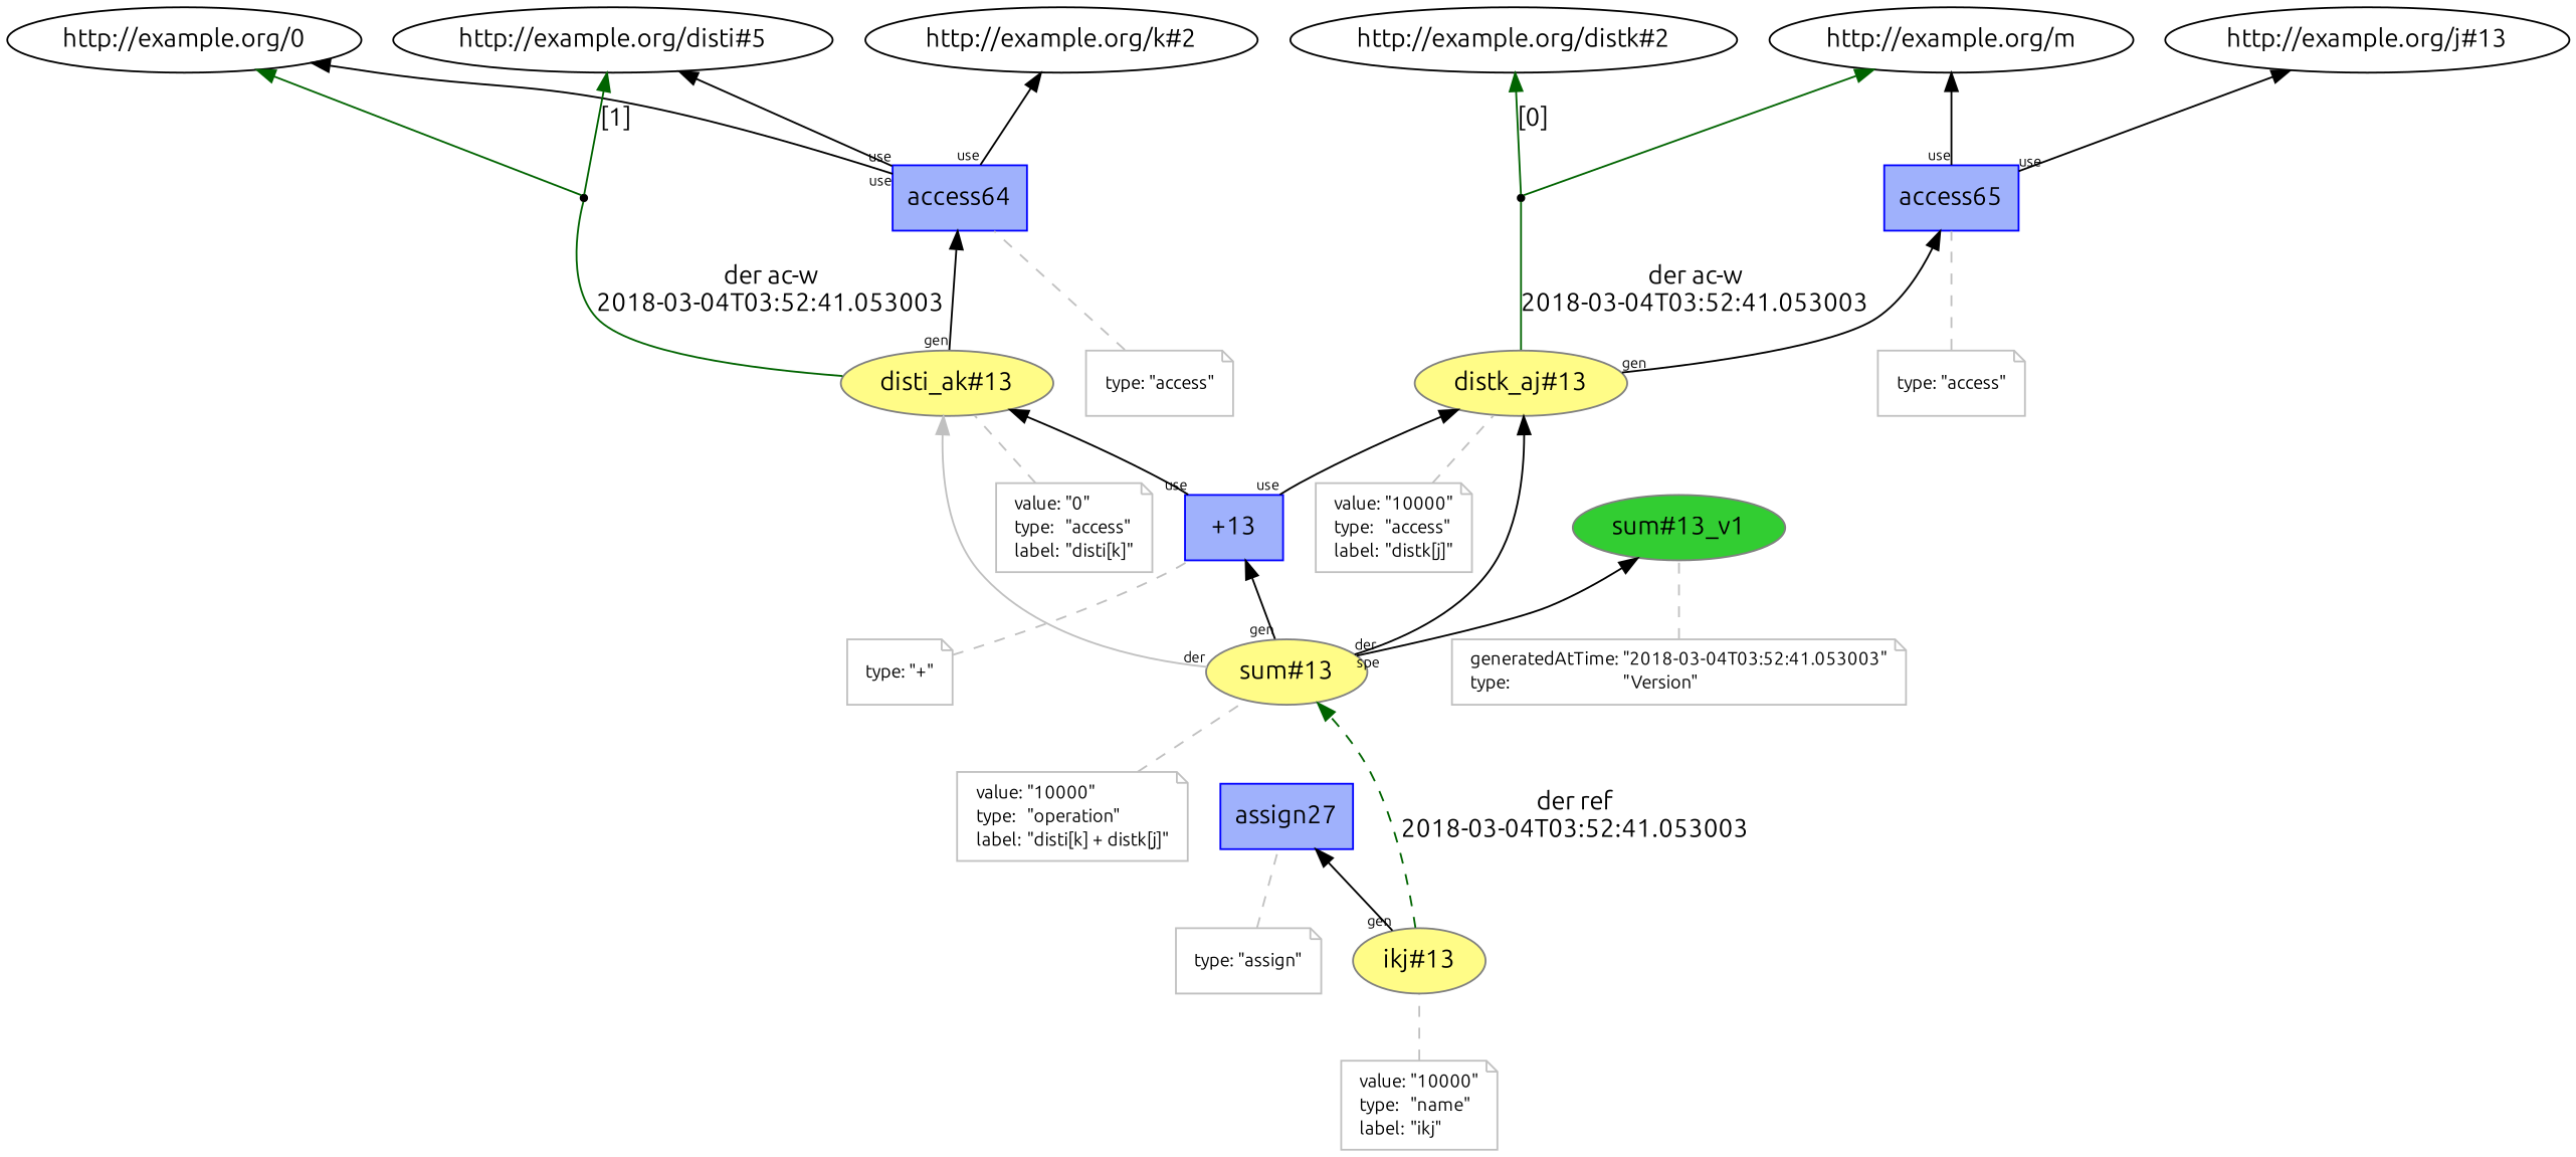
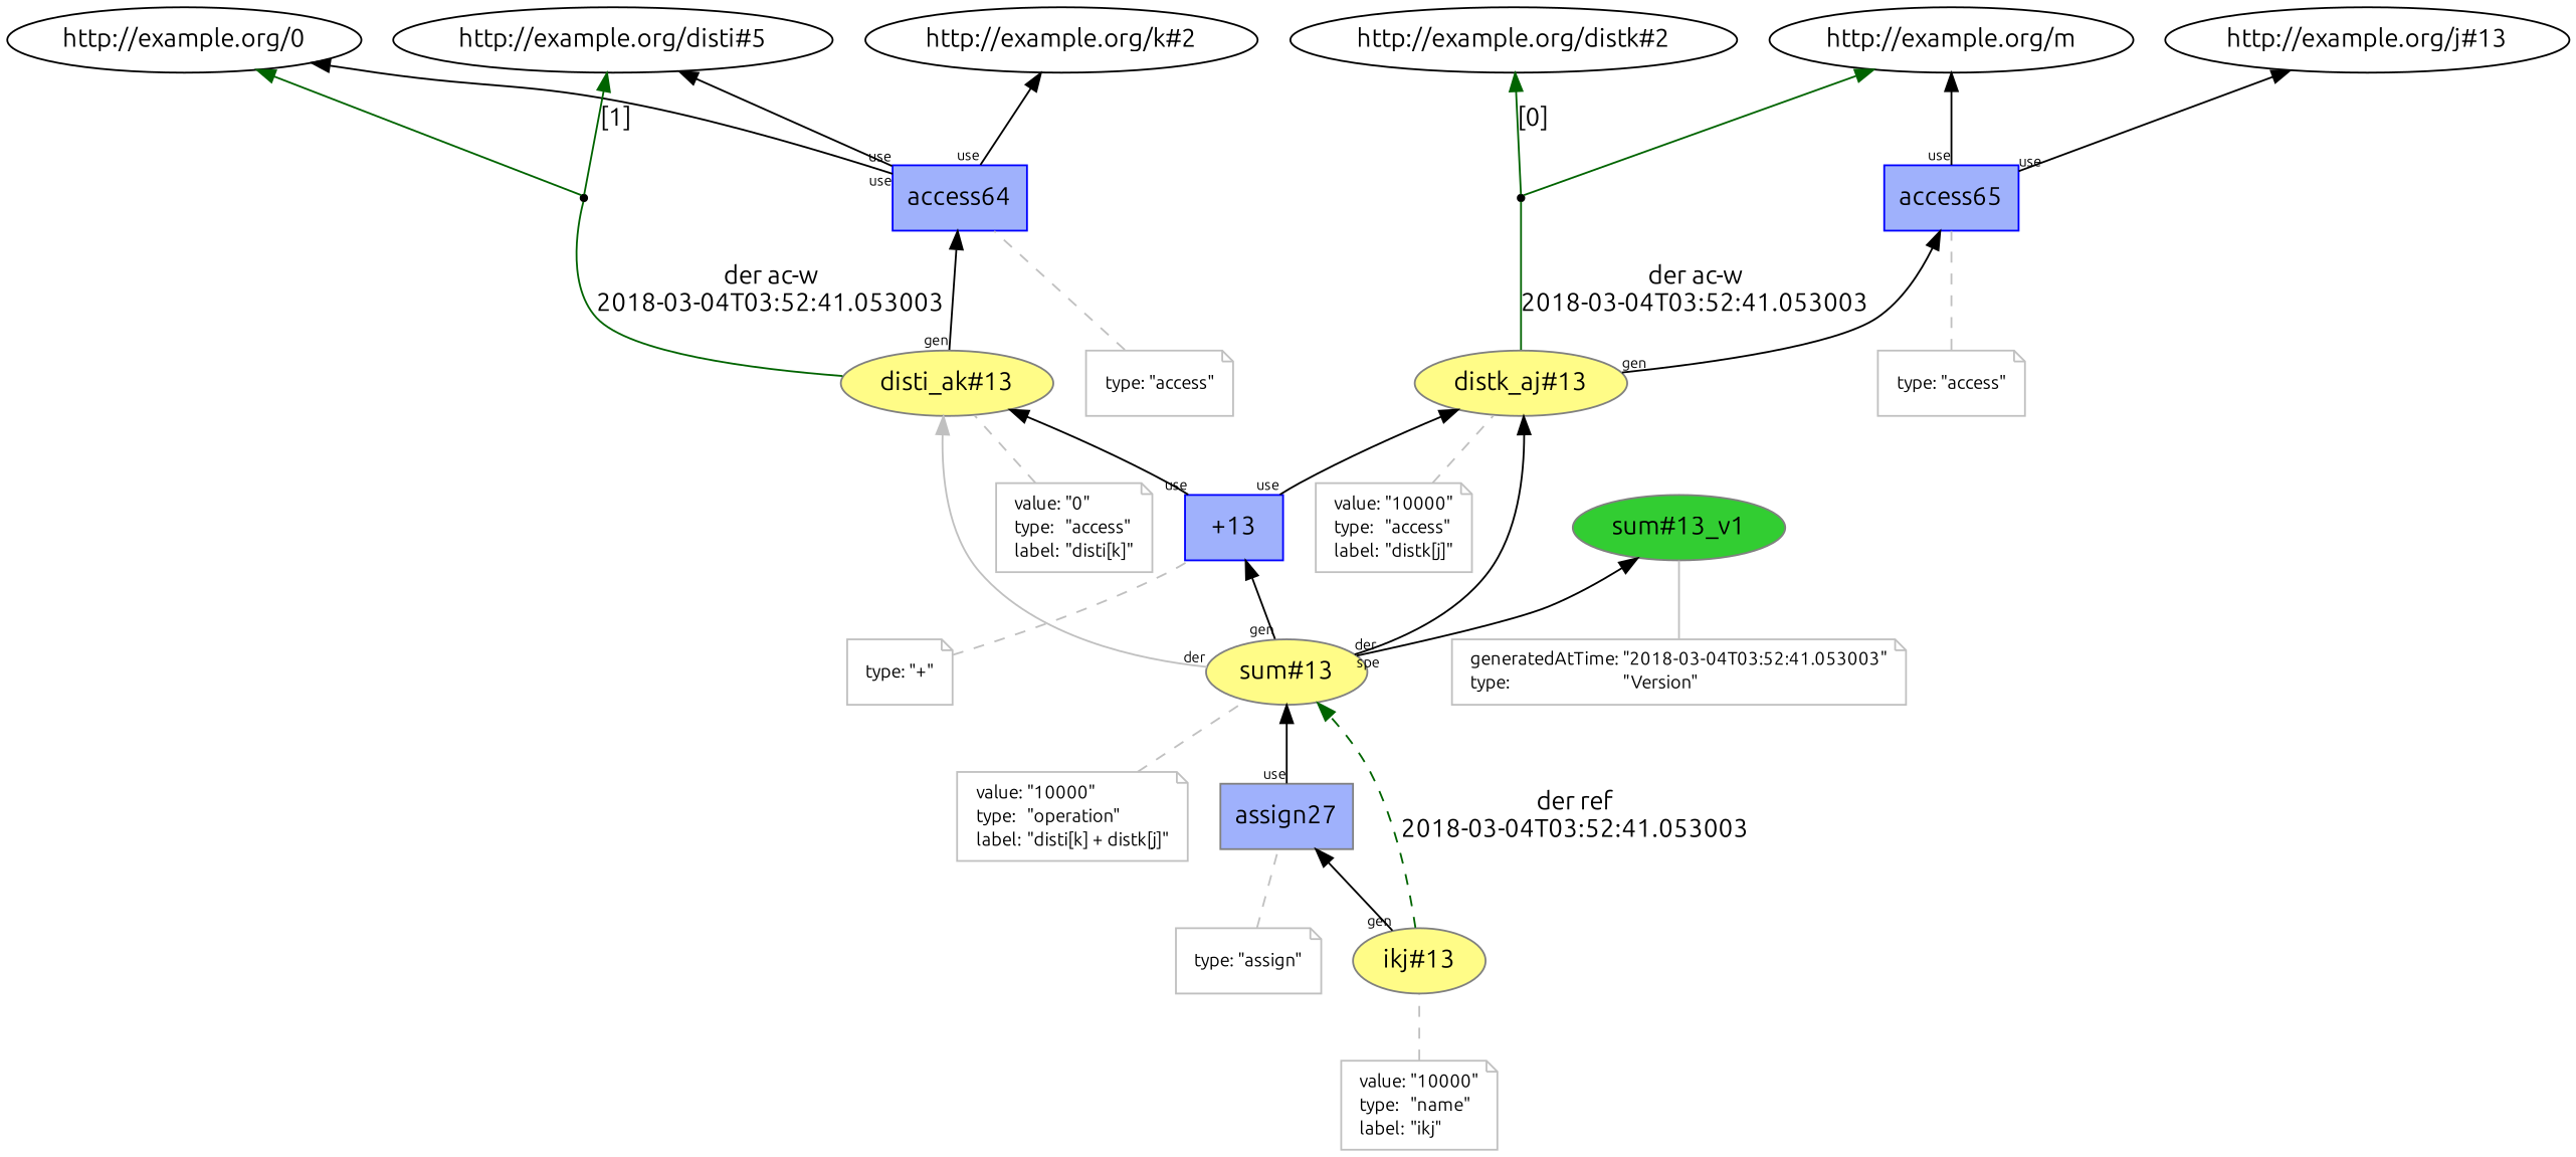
  digraph {
    fontname=Ubuntu
    rankdir=BT
    node [color=gray fontname=Ubuntu]
    edge [fontname=Ubuntu labelangle=60.0 labeldistance=1.5 labelfontsize=8 rotation=20]
    n1 [color="#808080" fillcolor="#FFFC87" label="disti_ak#13" style=filled]
    n2 [color="#0000FF" fillcolor="#9FB1FC" label=access64 shape=polygon sides=4 style=filled]
    bn0 [shape=point color=""]
    "http://example.org/0" [color=""]
    "http://example.org/disti#5" [color=""]
    "http://example.org/k#2" [color=""]
    n7 [fontcolor=black fontsize=10 label=<<TABLE cellpadding="0" border="0"> 	<TR> 	    <TD align="left">value:</TD> 	    <TD align="left">&quot;0&quot;</TD> 	</TR> 	<TR> 	    <TD align="left">type:</TD> 	    <TD align="left">&quot;access&quot;</TD> 	</TR> 	<TR> 	    <TD align="left">label:</TD> 	    <TD align="left">&quot;disti[k]&quot;</TD> 	</TR> </TABLE>> shape=note]
    n8 [fontcolor=black fontsize=10 label=<<TABLE cellpadding="0" border="0"> 	<TR> 	    <TD align="left">type:</TD> 	    <TD align="left">&quot;access&quot;</TD> 	</TR> </TABLE>> shape=note]
    n9 [color="#808080" fillcolor="#FFFC87" label="distk_aj#13" style=filled]
    n10 [color="#0000FF" fillcolor="#9FB1FC" label=access65 shape=polygon sides=4 style=filled]
    bn1 [shape=point color=""]
    "http://example.org/m" [color=""]
    "http://example.org/j#13" [color=""]
    "http://example.org/distk#2" [color=""]
    n15 [fontcolor=black fontsize=10 label=<<TABLE cellpadding="0" border="0"> 	<TR> 	    <TD align="left">value:</TD> 	    <TD align="left">&quot;10000&quot;</TD> 	</TR> 	<TR> 	    <TD align="left">type:</TD> 	    <TD align="left">&quot;access&quot;</TD> 	</TR> 	<TR> 	    <TD align="left">label:</TD> 	    <TD align="left">&quot;distk[j]&quot;</TD> 	</TR> </TABLE>> shape=note]
    n16 [fontcolor=black fontsize=10 label=<<TABLE cellpadding="0" border="0"> 	<TR> 	    <TD align="left">type:</TD> 	    <TD align="left">&quot;access&quot;</TD> 	</TR> </TABLE>> shape=note]
    n17 [color="#808080" fillcolor="#FFFC87" label="sum#13" style=filled]
    n18 [color="#808080" fillcolor="#32CD32" label="sum#13_v1" style=filled]
    n19 [color="#0000FF" fillcolor="#9FB1FC" label="+13" shape=polygon sides=4 style=filled]
    n20 [fontcolor=black fontsize=10 label=<<TABLE cellpadding="0" border="0"> 	<TR> 	    <TD align="left">value:</TD> 	    <TD align="left">&quot;10000&quot;</TD> 	</TR> 	<TR> 	    <TD align="left">type:</TD> 	    <TD align="left">&quot;operation&quot;</TD> 	</TR> 	<TR> 	    <TD align="left">label:</TD> 	    <TD align="left">&quot;disti[k] + distk[j]&quot;</TD> 	</TR> </TABLE>> shape=note]
    n21 [fontcolor=black fontsize=10 label=<<TABLE cellpadding="0" border="0"> 	<TR> 	    <TD align="left">generatedAtTime:</TD> 	    <TD align="left">&quot;2018-03-04T03:52:41.053003&quot;</TD> 	</TR> 	<TR> 	    <TD align="left">type:</TD> 	    <TD align="left">&quot;Version&quot;</TD> 	</TR> </TABLE>> shape=note]
    n22 [fontcolor=black fontsize=10 label=<<TABLE cellpadding="0" border="0"> 	<TR> 	    <TD align="left">type:</TD> 	    <TD align="left">&quot;+&quot;</TD> 	</TR> </TABLE>> shape=note]
    n23 [color="#808080" fillcolor="#FFFC87" label="ikj#13" style=filled]
-   n24 [color="#0000FF" fillcolor="#9FB1FC" label=assign27 shape=polygon sides=4 style=filled]
+   n24 [color="#808080" fillcolor="#9FB1FC" label=assign27 shape=polygon sides=4 style=filled]
    n25 [fontcolor=black fontsize=10 label=<<TABLE cellpadding="0" border="0"> 	<TR> 	    <TD align="left">value:</TD> 	    <TD align="left">&quot;10000&quot;</TD> 	</TR> 	<TR> 	    <TD align="left">type:</TD> 	    <TD align="left">&quot;name&quot;</TD> 	</TR> 	<TR> 	    <TD align="left">label:</TD> 	    <TD align="left">&quot;ikj&quot;</TD> 	</TR> </TABLE>> shape=note]
    n26 [fontcolor=black fontsize=10 label=<<TABLE cellpadding="0" border="0"> 	<TR> 	    <TD align="left">type:</TD> 	    <TD align="left">&quot;assign&quot;</TD> 	</TR> </TABLE>> shape=note]
    n1 -> n2 [taillabel=gen]
    n1 -> bn0 [arrowhead=none color=darkgreen label="der ac-w\n2018-03-04T03:52:41.053003" labelangle="" labeldistance="" labelfontsize="" rotation=""]
    n2 -> "http://example.org/0" [taillabel=use]
    n2 -> "http://example.org/disti#5" [taillabel=use]
    n2 -> "http://example.org/k#2" [taillabel=use]
    bn0 -> "http://example.org/0" [color=darkgreen labelangle="" labeldistance="" labelfontsize="" rotation=""]
    bn0 -> "http://example.org/disti#5" [color=darkgreen label="[1]"]
    n7 -> n1 [arrowhead=none color=gray style=dashed labelangle="" labeldistance="" labelfontsize="" rotation=""]
    n8 -> n2 [arrowhead=none color=gray style=dashed labelangle="" labeldistance="" labelfontsize="" rotation=""]
    n9 -> n10 [taillabel=gen]
    n9 -> bn1 [arrowhead=none color=darkgreen label="der ac-w\n2018-03-04T03:52:41.053003" labelangle="" labeldistance="" labelfontsize="" rotation=""]
    n10 -> "http://example.org/m" [taillabel=use]
    n10 -> "http://example.org/j#13" [taillabel=use]
    bn1 -> "http://example.org/m" [color=darkgreen labelangle="" labeldistance="" labelfontsize="" rotation=""]
    bn1 -> "http://example.org/distk#2" [color=darkgreen label="[0]"]
    n15 -> n9 [arrowhead=none color=gray style=dashed labelangle="" labeldistance="" labelfontsize="" rotation=""]
    n16 -> n10 [arrowhead=none color=gray style=dashed labelangle="" labeldistance="" labelfontsize="" rotation=""]
    n17 -> n1 [color=gray taillabel=der]
    n17 -> n9 [taillabel=der]
    n17 -> n18 [taillabel=spe]
    n17 -> n19 [taillabel=gen]
    n19 -> n1 [taillabel=use]
    n19 -> n9 [taillabel=use]
    n20 -> n17 [arrowhead=none color=gray style=dashed labelangle="" labeldistance="" labelfontsize="" rotation=""]
-   n21 -> n18 [arrowhead=none color=gray style=dashed labelangle="" labeldistance="" labelfontsize="" rotation=""]
+   n21 -> n18 [arrowhead=none color=gray style=solid labelangle="" labeldistance="" labelfontsize="" rotation=""]
    n22 -> n19 [arrowhead=none color=gray style=dashed labelangle="" labeldistance="" labelfontsize="" rotation=""]
    n23 -> n17 [color=darkgreen label="der ref\n2018-03-04T03:52:41.053003" style=dashed]
    n23 -> n24 [taillabel=gen]
+   n24 -> n17 [taillabel=use]
    n25 -> n23 [arrowhead=none color=gray style=dashed labelangle="" labeldistance="" labelfontsize="" rotation=""]
    n26 -> n24 [arrowhead=none color=gray style=dashed labelangle="" labeldistance="" labelfontsize="" rotation=""]
  }
